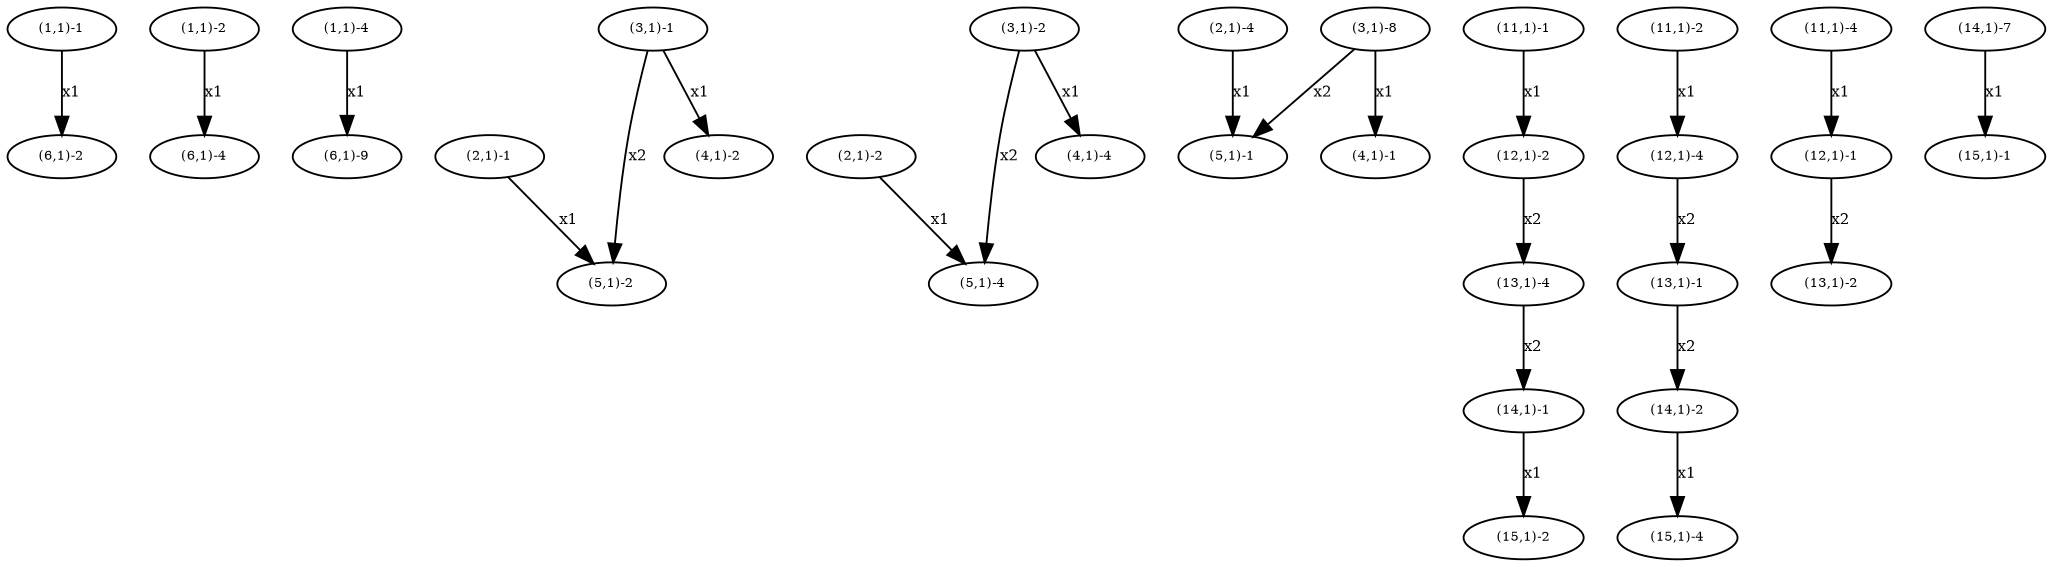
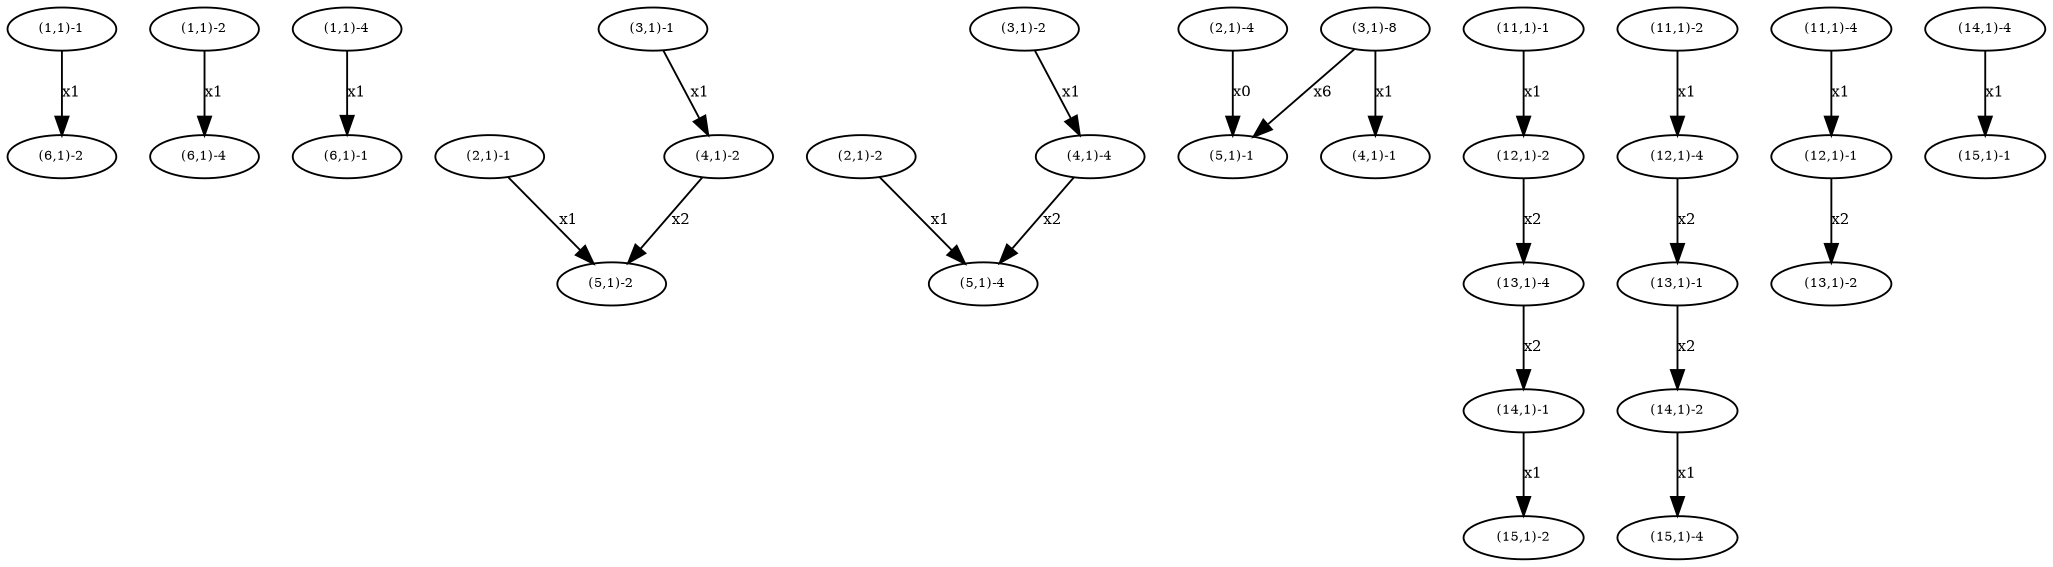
  digraph {
    node [fontsize=7]
    edge [fontsize=8]
    n1 [height=.01 label="(1,1)-1" width=.01]
    n2 [height=.01 label="(6,1)-2" width=.01]
    n3 [height=.01 label="(1,1)-2" width=.01]
    n4 [height=.01 label="(6,1)-4" width=.01]
    n5 [height=.01 label="(1,1)-4" width=.01]
-   n6 [height=.01 label="(6,1)-9" width=.01]
+   n6 [height=.01 label="(6,1)-1" width=.01]
    n7 [height=.01 label="(2,1)-1" width=.01]
    n8 [height=.01 label="(5,1)-2" width=.01]
    n9 [height=.01 label="(2,1)-2" width=.01]
    n10 [height=.01 label="(5,1)-4" width=.01]
    n11 [height=.01 label="(2,1)-4" width=.01]
    n12 [height=.01 label="(5,1)-1" width=.01]
    n13 [height=.01 label="(3,1)-1" width=.01]
    n14 [height=.01 label="(4,1)-2" width=.01]
    n15 [height=.01 label="(3,1)-2" width=.01]
    n16 [height=.01 label="(4,1)-4" width=.01]
    n17 [height=.01 label="(3,1)-8" width=.01]
    n18 [height=.01 label="(4,1)-1" width=.01]
    n19 [height=.01 label="(11,1)-1" width=.01]
    n20 [height=.01 label="(12,1)-2" width=.01]
    n21 [height=.01 label="(13,1)-4" width=.01]
    n22 [height=.01 label="(14,1)-1" width=.01]
    n23 [height=.01 label="(11,1)-2" width=.01]
    n24 [height=.01 label="(12,1)-4" width=.01]
    n25 [height=.01 label="(13,1)-1" width=.01]
    n26 [height=.01 label="(14,1)-2" width=.01]
    n27 [height=.01 label="(11,1)-4" width=.01]
    n28 [height=.01 label="(12,1)-1" width=.01]
    n29 [height=.01 label="(13,1)-2" width=.01]
-   n30 [height=.01 label="(14,1)-7" width=.01]
+   n30 [height=.01 label="(14,1)-4" width=.01]
    n31 [height=.01 label="(15,1)-1" width=.01]
    n32 [height=.01 label="(15,1)-2" width=.01]
    n33 [height=.01 label="(15,1)-4" width=.01]
    n1 -> n2 [label=x1]
    n3 -> n4 [label=x1]
    n5 -> n6 [label=x1]
    n7 -> n8 [label=x1]
    n9 -> n10 [label=x1]
-   n11 -> n12 [label=x1]
-   n13 -> n8 [label=x2]
+   n11 -> n12 [label=x0]
+   n14 -> n8 [label=x2]
    n13 -> n14 [label=x1]
-   n15 -> n10 [label=x2]
+   n16 -> n10 [label=x2]
    n15 -> n16 [label=x1]
-   n17 -> n12 [label=x2]
+   n17 -> n12 [label=x6]
    n17 -> n18 [label=x1]
    n19 -> n20 [label=x1]
    n20 -> n21 [label=x2]
    n21 -> n22 [label=x2]
    n22 -> n32 [label=x1]
    n23 -> n24 [label=x1]
    n24 -> n25 [label=x2]
    n25 -> n26 [label=x2]
    n26 -> n33 [label=x1]
    n27 -> n28 [label=x1]
    n28 -> n29 [label=x2]
    n30 -> n31 [label=x1]
  }
